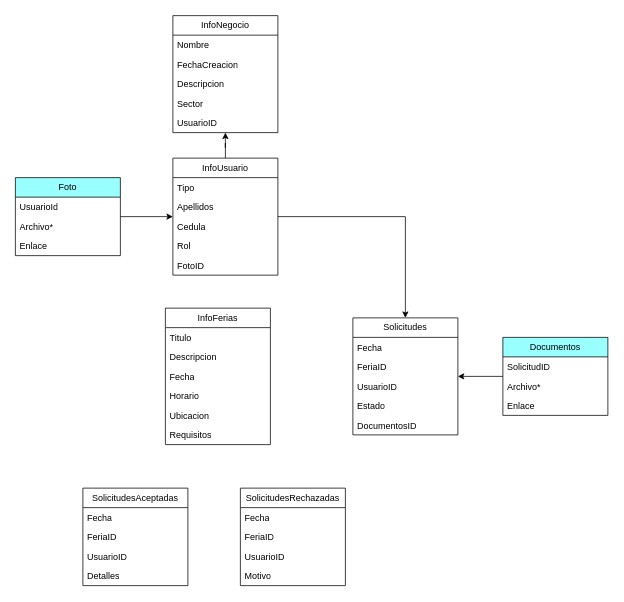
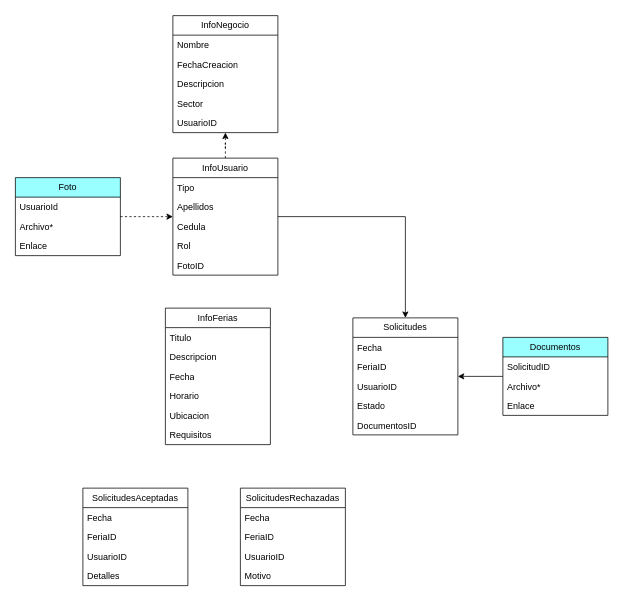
  <mxCell id="0" />
  <mxCell id="1" parent="0" />
- <mxCell id="2" style="edgeStyle=orthogonalEdgeStyle;rounded=0;orthogonalLoop=1;jettySize=auto;html=1;" edge="1" parent="1" source="4" target="15"><mxGeometry relative="1" as="geometry" /></mxCell>
+ <mxCell id="2" style="edgeStyle=orthogonalEdgeStyle;rounded=0;orthogonalLoop=1;jettySize=auto;html=1;dashed=1;" edge="1" parent="1" source="4" target="15"><mxGeometry relative="1" as="geometry" /></mxCell>
  <mxCell id="3" style="edgeStyle=orthogonalEdgeStyle;rounded=0;orthogonalLoop=1;jettySize=auto;html=1;" edge="1" parent="1" source="4" target="28"><mxGeometry relative="1" as="geometry" /></mxCell>
  <mxCell id="4" value="InfoUsuario" style="swimlane;fontStyle=0;childLayout=stackLayout;horizontal=1;startSize=26;fillColor=none;horizontalStack=0;resizeParent=1;resizeParentMax=0;resizeLast=0;collapsible=1;marginBottom=0;whiteSpace=wrap;html=1;" parent="1" vertex="1"><mxGeometry x="230" y="210" width="140" height="156" as="geometry" /></mxCell>
  <mxCell id="5" value="Tipo" style="text;strokeColor=none;fillColor=none;align=left;verticalAlign=top;spacingLeft=4;spacingRight=4;overflow=hidden;rotatable=0;points=[[0,0.5],[1,0.5]];portConstraint=eastwest;whiteSpace=wrap;html=1;" parent="4" vertex="1"><mxGeometry y="26" width="140" height="26" as="geometry" /></mxCell>
  <mxCell id="6" value="Apellidos" style="text;strokeColor=none;fillColor=none;align=left;verticalAlign=top;spacingLeft=4;spacingRight=4;overflow=hidden;rotatable=0;points=[[0,0.5],[1,0.5]];portConstraint=eastwest;whiteSpace=wrap;html=1;" parent="4" vertex="1"><mxGeometry y="52" width="140" height="26" as="geometry" /></mxCell>
  <mxCell id="7" value="Cedula" style="text;strokeColor=none;fillColor=none;align=left;verticalAlign=top;spacingLeft=4;spacingRight=4;overflow=hidden;rotatable=0;points=[[0,0.5],[1,0.5]];portConstraint=eastwest;whiteSpace=wrap;html=1;" parent="4" vertex="1"><mxGeometry y="78" width="140" height="26" as="geometry" /></mxCell>
  <mxCell id="8" value="Rol" style="text;strokeColor=none;fillColor=none;align=left;verticalAlign=top;spacingLeft=4;spacingRight=4;overflow=hidden;rotatable=0;points=[[0,0.5],[1,0.5]];portConstraint=eastwest;whiteSpace=wrap;html=1;" parent="4" vertex="1"><mxGeometry y="104" width="140" height="26" as="geometry" /></mxCell>
  <mxCell id="9" value="FotoID" style="text;strokeColor=none;fillColor=none;align=left;verticalAlign=top;spacingLeft=4;spacingRight=4;overflow=hidden;rotatable=0;points=[[0,0.5],[1,0.5]];portConstraint=eastwest;whiteSpace=wrap;html=1;" vertex="1" parent="4"><mxGeometry y="130" width="140" height="26" as="geometry" /></mxCell>
- <mxCell id="10" style="edgeStyle=orthogonalEdgeStyle;rounded=0;orthogonalLoop=1;jettySize=auto;html=1;" edge="1" parent="1" source="11" target="4"><mxGeometry relative="1" as="geometry" /></mxCell>
+ <mxCell id="10" style="edgeStyle=orthogonalEdgeStyle;rounded=0;orthogonalLoop=1;jettySize=auto;html=1;dashed=1;" edge="1" parent="1" source="11" target="4"><mxGeometry relative="1" as="geometry" /></mxCell>
  <mxCell id="11" value="Foto" style="swimlane;fontStyle=0;childLayout=stackLayout;horizontal=1;startSize=26;fillColor=#99FFFF;horizontalStack=0;resizeParent=1;resizeParentMax=0;resizeLast=0;collapsible=1;marginBottom=0;whiteSpace=wrap;html=1;" vertex="1" parent="1"><mxGeometry x="20" y="236" width="140" height="104" as="geometry" /></mxCell>
  <mxCell id="12" value="UsuarioId" style="text;strokeColor=none;fillColor=none;align=left;verticalAlign=top;spacingLeft=4;spacingRight=4;overflow=hidden;rotatable=0;points=[[0,0.5],[1,0.5]];portConstraint=eastwest;whiteSpace=wrap;html=1;" vertex="1" parent="11"><mxGeometry y="26" width="140" height="26" as="geometry" /></mxCell>
  <mxCell id="13" value="Archivo*" style="text;strokeColor=none;fillColor=none;align=left;verticalAlign=top;spacingLeft=4;spacingRight=4;overflow=hidden;rotatable=0;points=[[0,0.5],[1,0.5]];portConstraint=eastwest;whiteSpace=wrap;html=1;" vertex="1" parent="11"><mxGeometry y="52" width="140" height="26" as="geometry" /></mxCell>
  <mxCell id="14" value="Enlace" style="text;strokeColor=none;fillColor=none;align=left;verticalAlign=top;spacingLeft=4;spacingRight=4;overflow=hidden;rotatable=0;points=[[0,0.5],[1,0.5]];portConstraint=eastwest;whiteSpace=wrap;html=1;" vertex="1" parent="11"><mxGeometry y="78" width="140" height="26" as="geometry" /></mxCell>
  <mxCell id="15" value="InfoNegocio" style="swimlane;fontStyle=0;childLayout=stackLayout;horizontal=1;startSize=26;fillColor=none;horizontalStack=0;resizeParent=1;resizeParentMax=0;resizeLast=0;collapsible=1;marginBottom=0;whiteSpace=wrap;html=1;" vertex="1" parent="1"><mxGeometry x="230" y="20" width="140" height="156" as="geometry" /></mxCell>
  <mxCell id="16" value="Nombre" style="text;strokeColor=none;fillColor=none;align=left;verticalAlign=top;spacingLeft=4;spacingRight=4;overflow=hidden;rotatable=0;points=[[0,0.5],[1,0.5]];portConstraint=eastwest;whiteSpace=wrap;html=1;" vertex="1" parent="15"><mxGeometry y="26" width="140" height="26" as="geometry" /></mxCell>
  <mxCell id="17" value="FechaCreacion" style="text;strokeColor=none;fillColor=none;align=left;verticalAlign=top;spacingLeft=4;spacingRight=4;overflow=hidden;rotatable=0;points=[[0,0.5],[1,0.5]];portConstraint=eastwest;whiteSpace=wrap;html=1;" vertex="1" parent="15"><mxGeometry y="52" width="140" height="26" as="geometry" /></mxCell>
  <mxCell id="18" value="Descripcion" style="text;strokeColor=none;fillColor=none;align=left;verticalAlign=top;spacingLeft=4;spacingRight=4;overflow=hidden;rotatable=0;points=[[0,0.5],[1,0.5]];portConstraint=eastwest;whiteSpace=wrap;html=1;" vertex="1" parent="15"><mxGeometry y="78" width="140" height="26" as="geometry" /></mxCell>
  <mxCell id="19" value="Sector" style="text;strokeColor=none;fillColor=none;align=left;verticalAlign=top;spacingLeft=4;spacingRight=4;overflow=hidden;rotatable=0;points=[[0,0.5],[1,0.5]];portConstraint=eastwest;whiteSpace=wrap;html=1;" vertex="1" parent="15"><mxGeometry y="104" width="140" height="26" as="geometry" /></mxCell>
  <mxCell id="20" value="UsuarioID" style="text;strokeColor=none;fillColor=none;align=left;verticalAlign=top;spacingLeft=4;spacingRight=4;overflow=hidden;rotatable=0;points=[[0,0.5],[1,0.5]];portConstraint=eastwest;whiteSpace=wrap;html=1;" vertex="1" parent="15"><mxGeometry y="130" width="140" height="26" as="geometry" /></mxCell>
  <mxCell id="21" value="InfoFerias" style="swimlane;fontStyle=0;childLayout=stackLayout;horizontal=1;startSize=26;fillColor=none;horizontalStack=0;resizeParent=1;resizeParentMax=0;resizeLast=0;collapsible=1;marginBottom=0;whiteSpace=wrap;html=1;" vertex="1" parent="1"><mxGeometry x="220" y="410" width="140" height="182" as="geometry" /></mxCell>
  <mxCell id="22" value="Titulo" style="text;strokeColor=none;fillColor=none;align=left;verticalAlign=top;spacingLeft=4;spacingRight=4;overflow=hidden;rotatable=0;points=[[0,0.5],[1,0.5]];portConstraint=eastwest;whiteSpace=wrap;html=1;" vertex="1" parent="21"><mxGeometry y="26" width="140" height="26" as="geometry" /></mxCell>
  <mxCell id="23" value="Descripcion" style="text;strokeColor=none;fillColor=none;align=left;verticalAlign=top;spacingLeft=4;spacingRight=4;overflow=hidden;rotatable=0;points=[[0,0.5],[1,0.5]];portConstraint=eastwest;whiteSpace=wrap;html=1;" vertex="1" parent="21"><mxGeometry y="52" width="140" height="26" as="geometry" /></mxCell>
  <mxCell id="24" value="Fecha" style="text;strokeColor=none;fillColor=none;align=left;verticalAlign=top;spacingLeft=4;spacingRight=4;overflow=hidden;rotatable=0;points=[[0,0.5],[1,0.5]];portConstraint=eastwest;whiteSpace=wrap;html=1;" vertex="1" parent="21"><mxGeometry y="78" width="140" height="26" as="geometry" /></mxCell>
  <mxCell id="25" value="Horario" style="text;strokeColor=none;fillColor=none;align=left;verticalAlign=top;spacingLeft=4;spacingRight=4;overflow=hidden;rotatable=0;points=[[0,0.5],[1,0.5]];portConstraint=eastwest;whiteSpace=wrap;html=1;" vertex="1" parent="21"><mxGeometry y="104" width="140" height="26" as="geometry" /></mxCell>
  <mxCell id="26" value="Ubicacion" style="text;strokeColor=none;fillColor=none;align=left;verticalAlign=top;spacingLeft=4;spacingRight=4;overflow=hidden;rotatable=0;points=[[0,0.5],[1,0.5]];portConstraint=eastwest;whiteSpace=wrap;html=1;" vertex="1" parent="21"><mxGeometry y="130" width="140" height="26" as="geometry" /></mxCell>
  <mxCell id="27" value="Requisitos" style="text;strokeColor=none;fillColor=none;align=left;verticalAlign=top;spacingLeft=4;spacingRight=4;overflow=hidden;rotatable=0;points=[[0,0.5],[1,0.5]];portConstraint=eastwest;whiteSpace=wrap;html=1;" vertex="1" parent="21"><mxGeometry y="156" width="140" height="26" as="geometry" /></mxCell>
  <mxCell id="28" value="Solicitudes" style="swimlane;fontStyle=0;childLayout=stackLayout;horizontal=1;startSize=26;fillColor=none;horizontalStack=0;resizeParent=1;resizeParentMax=0;resizeLast=0;collapsible=1;marginBottom=0;whiteSpace=wrap;html=1;" vertex="1" parent="1"><mxGeometry x="470" y="423" width="140" height="156" as="geometry" /></mxCell>
  <mxCell id="29" value="Fecha" style="text;strokeColor=none;fillColor=none;align=left;verticalAlign=top;spacingLeft=4;spacingRight=4;overflow=hidden;rotatable=0;points=[[0,0.5],[1,0.5]];portConstraint=eastwest;whiteSpace=wrap;html=1;" vertex="1" parent="28"><mxGeometry y="26" width="140" height="26" as="geometry" /></mxCell>
  <mxCell id="30" value="FeriaID" style="text;strokeColor=none;fillColor=none;align=left;verticalAlign=top;spacingLeft=4;spacingRight=4;overflow=hidden;rotatable=0;points=[[0,0.5],[1,0.5]];portConstraint=eastwest;whiteSpace=wrap;html=1;" vertex="1" parent="28"><mxGeometry y="52" width="140" height="26" as="geometry" /></mxCell>
  <mxCell id="31" value="UsuarioID" style="text;strokeColor=none;fillColor=none;align=left;verticalAlign=top;spacingLeft=4;spacingRight=4;overflow=hidden;rotatable=0;points=[[0,0.5],[1,0.5]];portConstraint=eastwest;whiteSpace=wrap;html=1;" vertex="1" parent="28"><mxGeometry y="78" width="140" height="26" as="geometry" /></mxCell>
  <mxCell id="32" value="Estado" style="text;strokeColor=none;fillColor=none;align=left;verticalAlign=top;spacingLeft=4;spacingRight=4;overflow=hidden;rotatable=0;points=[[0,0.5],[1,0.5]];portConstraint=eastwest;whiteSpace=wrap;html=1;" vertex="1" parent="28"><mxGeometry y="104" width="140" height="26" as="geometry" /></mxCell>
  <mxCell id="33" value="DocumentosID" style="text;strokeColor=none;fillColor=none;align=left;verticalAlign=top;spacingLeft=4;spacingRight=4;overflow=hidden;rotatable=0;points=[[0,0.5],[1,0.5]];portConstraint=eastwest;whiteSpace=wrap;html=1;" vertex="1" parent="28"><mxGeometry y="130" width="140" height="26" as="geometry" /></mxCell>
  <mxCell id="34" style="edgeStyle=orthogonalEdgeStyle;rounded=0;orthogonalLoop=1;jettySize=auto;html=1;" edge="1" parent="1" source="35" target="28"><mxGeometry relative="1" as="geometry" /></mxCell>
  <mxCell id="35" value="Documentos" style="swimlane;fontStyle=0;childLayout=stackLayout;horizontal=1;startSize=26;fillColor=#99FFFF;horizontalStack=0;resizeParent=1;resizeParentMax=0;resizeLast=0;collapsible=1;marginBottom=0;whiteSpace=wrap;html=1;" vertex="1" parent="1"><mxGeometry x="670" y="449" width="140" height="104" as="geometry" /></mxCell>
  <mxCell id="36" value="SolicitudID" style="text;strokeColor=none;fillColor=none;align=left;verticalAlign=top;spacingLeft=4;spacingRight=4;overflow=hidden;rotatable=0;points=[[0,0.5],[1,0.5]];portConstraint=eastwest;whiteSpace=wrap;html=1;" vertex="1" parent="35"><mxGeometry y="26" width="140" height="26" as="geometry" /></mxCell>
  <mxCell id="37" value="Archivo*" style="text;strokeColor=none;fillColor=none;align=left;verticalAlign=top;spacingLeft=4;spacingRight=4;overflow=hidden;rotatable=0;points=[[0,0.5],[1,0.5]];portConstraint=eastwest;whiteSpace=wrap;html=1;" vertex="1" parent="35"><mxGeometry y="52" width="140" height="26" as="geometry" /></mxCell>
  <mxCell id="38" value="Enlace" style="text;strokeColor=none;fillColor=none;align=left;verticalAlign=top;spacingLeft=4;spacingRight=4;overflow=hidden;rotatable=0;points=[[0,0.5],[1,0.5]];portConstraint=eastwest;whiteSpace=wrap;html=1;" vertex="1" parent="35"><mxGeometry y="78" width="140" height="26" as="geometry" /></mxCell>
  <mxCell id="39" value="SolicitudesAceptadas" style="swimlane;fontStyle=0;childLayout=stackLayout;horizontal=1;startSize=26;fillColor=none;horizontalStack=0;resizeParent=1;resizeParentMax=0;resizeLast=0;collapsible=1;marginBottom=0;whiteSpace=wrap;html=1;" vertex="1" parent="1"><mxGeometry x="110" y="650" width="140" height="130" as="geometry" /></mxCell>
  <mxCell id="40" value="Fecha" style="text;strokeColor=none;fillColor=none;align=left;verticalAlign=top;spacingLeft=4;spacingRight=4;overflow=hidden;rotatable=0;points=[[0,0.5],[1,0.5]];portConstraint=eastwest;whiteSpace=wrap;html=1;" vertex="1" parent="39"><mxGeometry y="26" width="140" height="26" as="geometry" /></mxCell>
  <mxCell id="41" value="FeriaID" style="text;strokeColor=none;fillColor=none;align=left;verticalAlign=top;spacingLeft=4;spacingRight=4;overflow=hidden;rotatable=0;points=[[0,0.5],[1,0.5]];portConstraint=eastwest;whiteSpace=wrap;html=1;" vertex="1" parent="39"><mxGeometry y="52" width="140" height="26" as="geometry" /></mxCell>
  <mxCell id="42" value="UsuarioID" style="text;strokeColor=none;fillColor=none;align=left;verticalAlign=top;spacingLeft=4;spacingRight=4;overflow=hidden;rotatable=0;points=[[0,0.5],[1,0.5]];portConstraint=eastwest;whiteSpace=wrap;html=1;" vertex="1" parent="39"><mxGeometry y="78" width="140" height="26" as="geometry" /></mxCell>
  <mxCell id="43" value="Detalles" style="text;strokeColor=none;fillColor=none;align=left;verticalAlign=top;spacingLeft=4;spacingRight=4;overflow=hidden;rotatable=0;points=[[0,0.5],[1,0.5]];portConstraint=eastwest;whiteSpace=wrap;html=1;" vertex="1" parent="39"><mxGeometry y="104" width="140" height="26" as="geometry" /></mxCell>
  <mxCell id="44" value="SolicitudesRechazadas" style="swimlane;fontStyle=0;childLayout=stackLayout;horizontal=1;startSize=26;fillColor=none;horizontalStack=0;resizeParent=1;resizeParentMax=0;resizeLast=0;collapsible=1;marginBottom=0;whiteSpace=wrap;html=1;" vertex="1" parent="1"><mxGeometry x="320" y="650" width="140" height="130" as="geometry" /></mxCell>
  <mxCell id="45" value="Fecha" style="text;strokeColor=none;fillColor=none;align=left;verticalAlign=top;spacingLeft=4;spacingRight=4;overflow=hidden;rotatable=0;points=[[0,0.5],[1,0.5]];portConstraint=eastwest;whiteSpace=wrap;html=1;" vertex="1" parent="44"><mxGeometry y="26" width="140" height="26" as="geometry" /></mxCell>
  <mxCell id="46" value="FeriaID" style="text;strokeColor=none;fillColor=none;align=left;verticalAlign=top;spacingLeft=4;spacingRight=4;overflow=hidden;rotatable=0;points=[[0,0.5],[1,0.5]];portConstraint=eastwest;whiteSpace=wrap;html=1;" vertex="1" parent="44"><mxGeometry y="52" width="140" height="26" as="geometry" /></mxCell>
  <mxCell id="47" value="UsuarioID" style="text;strokeColor=none;fillColor=none;align=left;verticalAlign=top;spacingLeft=4;spacingRight=4;overflow=hidden;rotatable=0;points=[[0,0.5],[1,0.5]];portConstraint=eastwest;whiteSpace=wrap;html=1;" vertex="1" parent="44"><mxGeometry y="78" width="140" height="26" as="geometry" /></mxCell>
  <mxCell id="48" value="Motivo" style="text;strokeColor=none;fillColor=none;align=left;verticalAlign=top;spacingLeft=4;spacingRight=4;overflow=hidden;rotatable=0;points=[[0,0.5],[1,0.5]];portConstraint=eastwest;whiteSpace=wrap;html=1;" vertex="1" parent="44"><mxGeometry y="104" width="140" height="26" as="geometry" /></mxCell>
